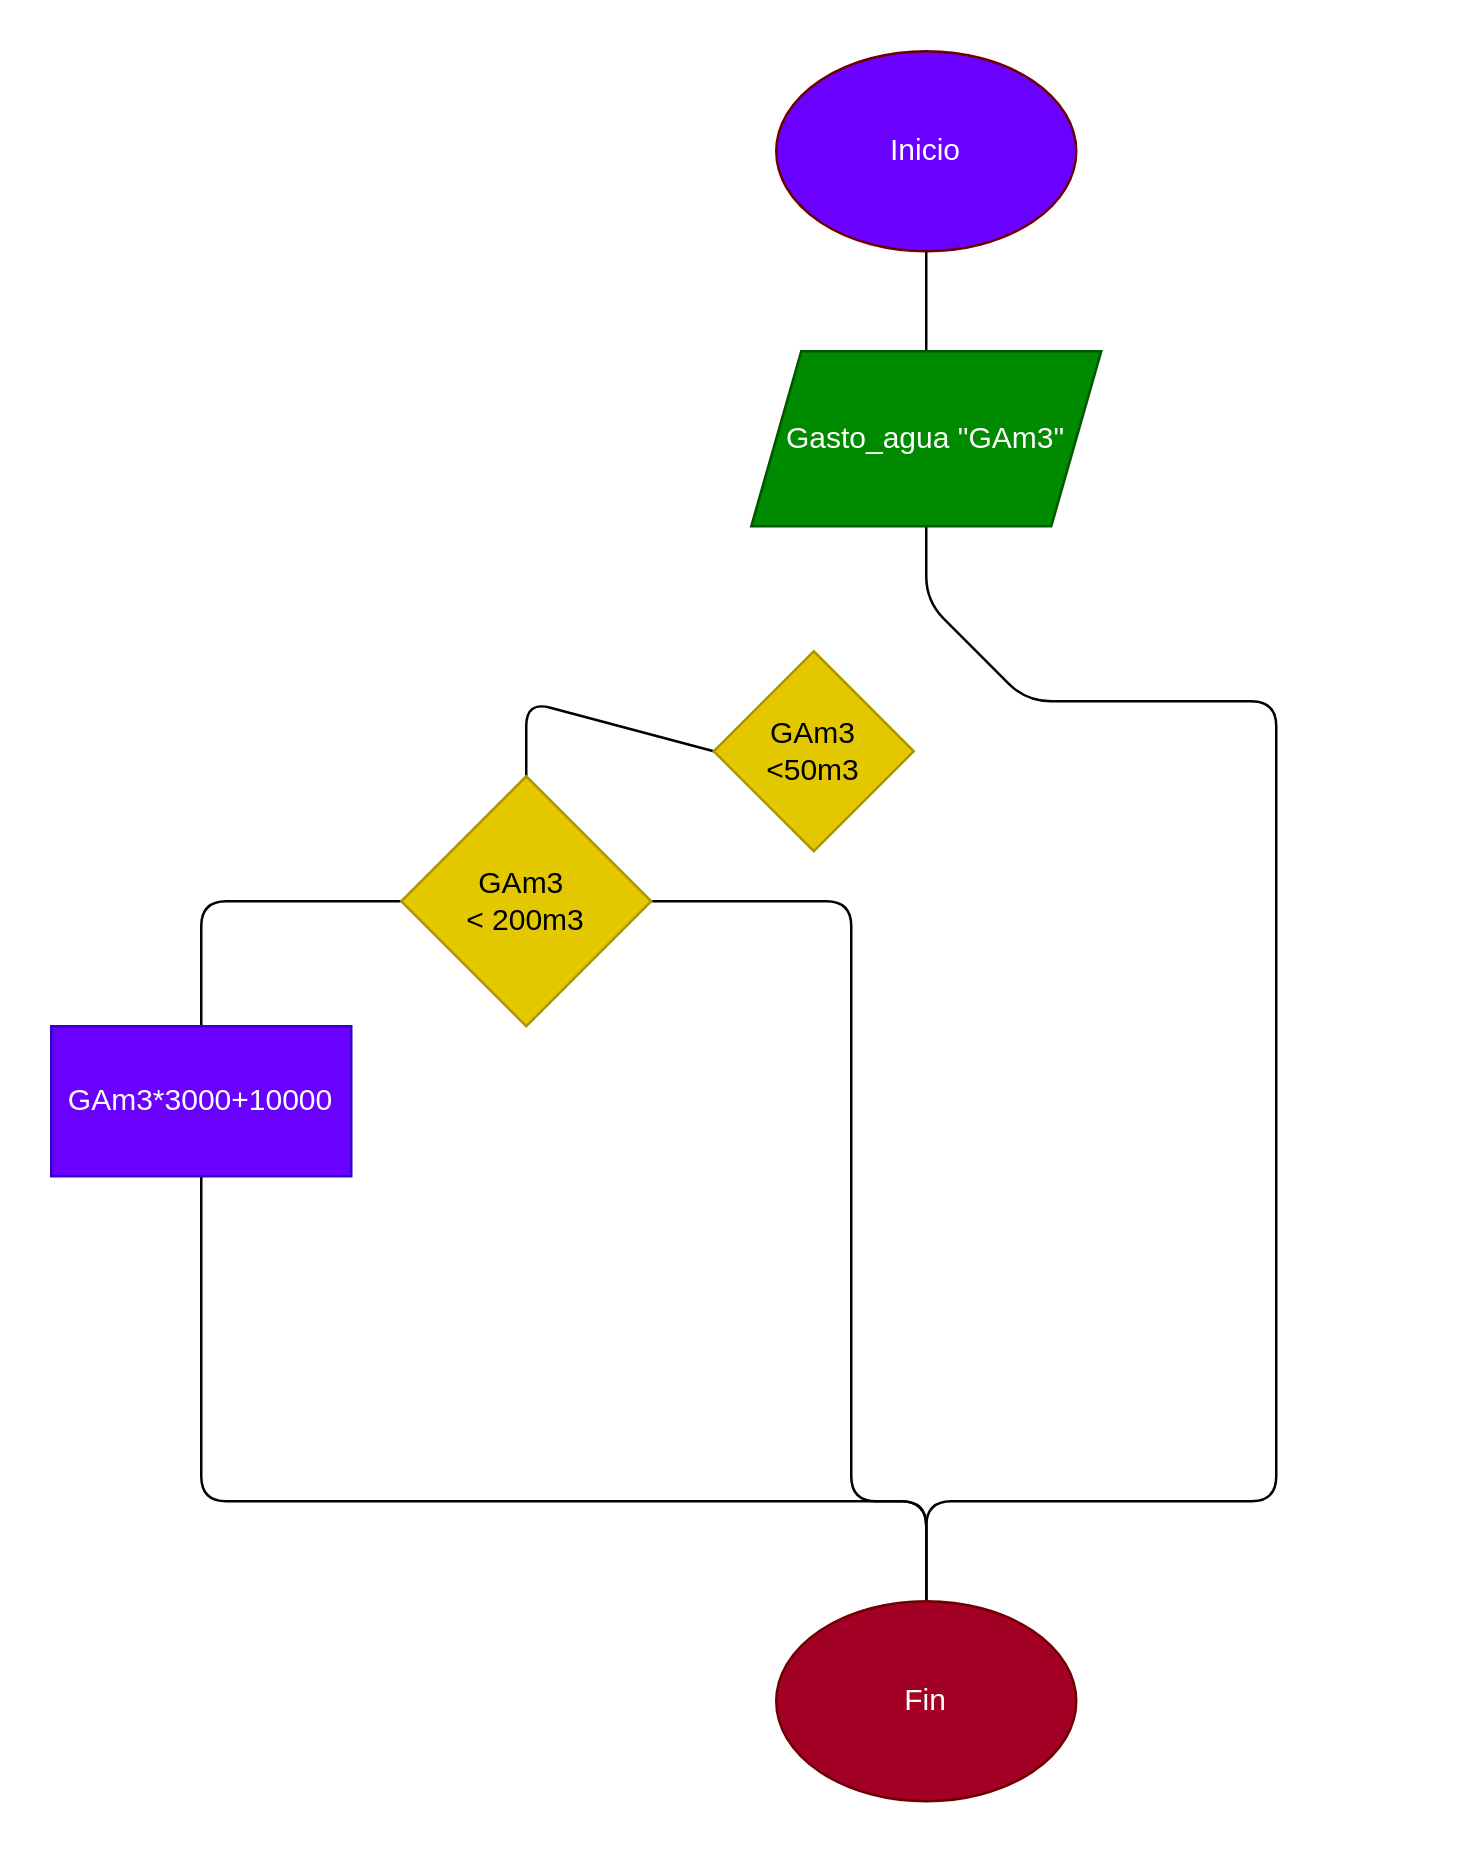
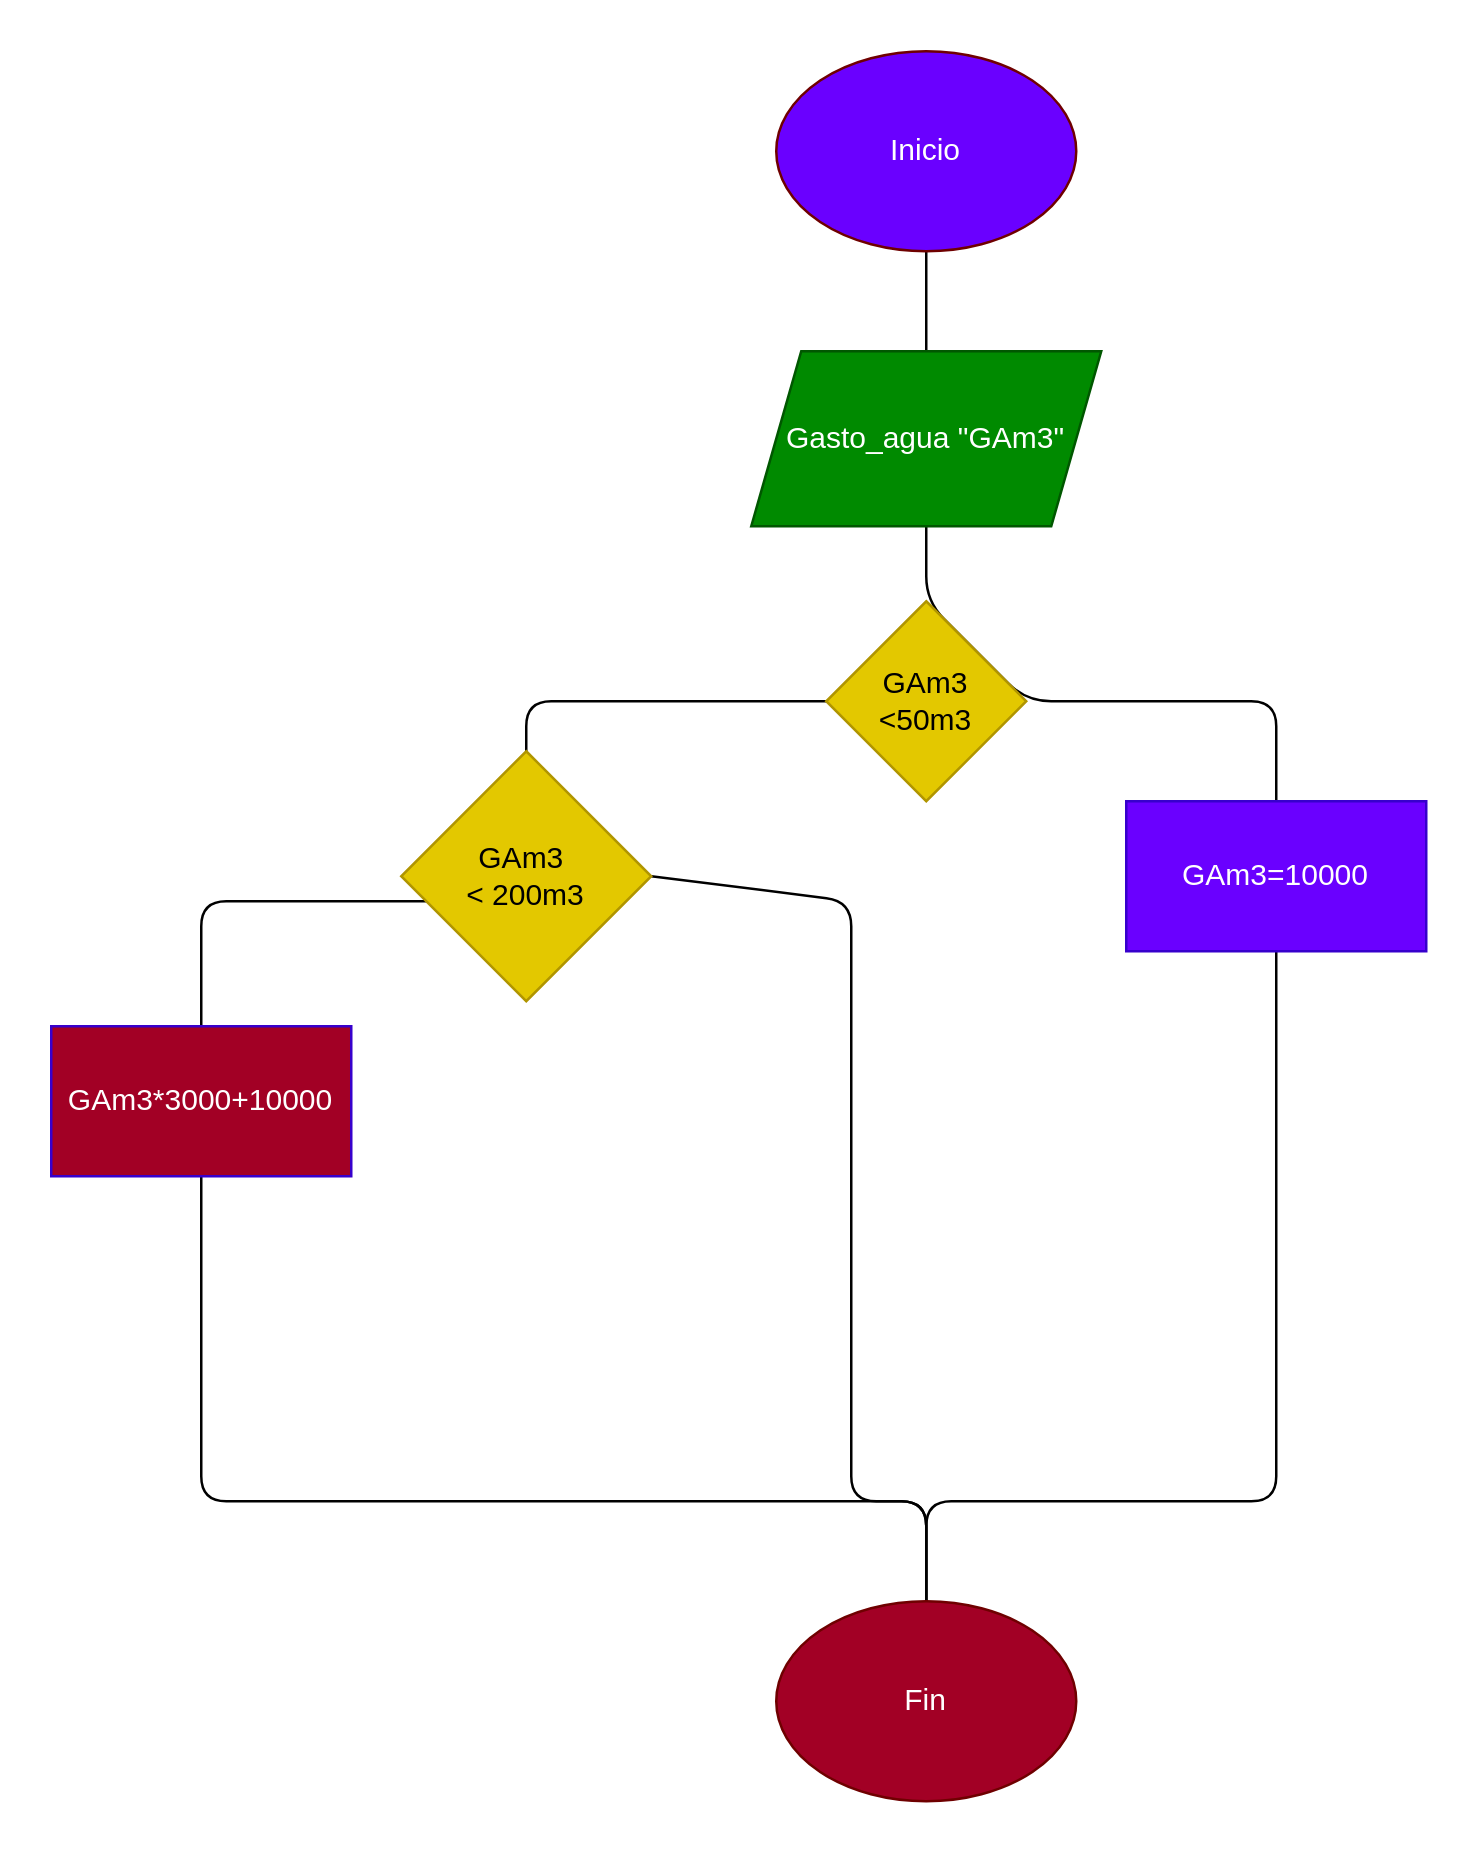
  <mxCell id="0" />
  <mxCell id="1" parent="0" />
  <mxCell id="2" value="" style="edgeStyle=none;html=1;" parent="1" source="3" edge="1"><mxGeometry relative="1" as="geometry"><mxPoint x="370" y="690" as="targetPoint" /><Array as="points"><mxPoint x="370" y="240" /><mxPoint x="410" y="280" /><mxPoint x="510" y="280" /><mxPoint x="510" y="320" /><mxPoint x="510" y="600" /><mxPoint x="370" y="600" /></Array></mxGeometry></mxCell>
  <mxCell id="3" value="Inicio" style="ellipse;whiteSpace=wrap;html=1;fillColor=#6a00ff;fontColor=#ffffff;strokeColor=#6F0000;" parent="1" vertex="1"><mxGeometry x="310" y="20" width="120" height="80" as="geometry" /></mxCell>
  <mxCell id="4" value="Gasto_agua &quot;GAm3&quot;" style="shape=parallelogram;perimeter=parallelogramPerimeter;whiteSpace=wrap;html=1;fixedSize=1;fillColor=#008a00;fontColor=#ffffff;strokeColor=#005700;" parent="1" vertex="1"><mxGeometry x="300" y="140" width="140" height="70" as="geometry" /></mxCell>
  <mxCell id="5" style="edgeStyle=none;html=1;exitX=0;exitY=0.5;exitDx=0;exitDy=0;" parent="1" source="6" edge="1"><mxGeometry relative="1" as="geometry"><mxPoint x="370" y="680" as="targetPoint" /><Array as="points"><mxPoint x="210" y="280" /><mxPoint x="210" y="360" /><mxPoint x="80" y="360" /><mxPoint x="80" y="600" /><mxPoint x="370" y="600" /></Array></mxGeometry></mxCell>
- <mxCell id="6" value="GAm3&lt;br&gt;&amp;lt;50m3" style="rhombus;whiteSpace=wrap;html=1;fillColor=#e3c800;fontColor=#000000;strokeColor=#B09500;" parent="1" vertex="1"><mxGeometry x="285" y="260" width="80" height="80" as="geometry" /></mxCell>
+ <mxCell id="6" value="GAm3&lt;br&gt;&amp;lt;50m3" style="rhombus;whiteSpace=wrap;html=1;fillColor=#e3c800;fontColor=#000000;strokeColor=#B09500;" parent="1" vertex="1"><mxGeometry x="330" y="240" width="80" height="80" as="geometry" /></mxCell>
+ <mxCell id="7" value="GAm3=10000" style="rounded=0;whiteSpace=wrap;html=1;fillColor=#6a00ff;fontColor=#ffffff;strokeColor=#3700CC;" parent="1" vertex="1"><mxGeometry x="450" y="320" width="120" height="60" as="geometry" /></mxCell>
  <mxCell id="8" style="edgeStyle=none;html=1;exitX=1;exitY=0.5;exitDx=0;exitDy=0;" parent="1" source="9" edge="1"><mxGeometry relative="1" as="geometry"><mxPoint x="370" y="690" as="targetPoint" /><Array as="points"><mxPoint x="340" y="360" /><mxPoint x="340" y="600" /><mxPoint x="370" y="600" /></Array></mxGeometry></mxCell>
- <mxCell id="9" value="GAm3&amp;nbsp;&lt;br&gt;&amp;lt; 200m3" style="rhombus;whiteSpace=wrap;html=1;fillColor=#e3c800;fontColor=#000000;strokeColor=#B09500;" parent="1" vertex="1"><mxGeometry x="160" y="310" width="100" height="100" as="geometry" /></mxCell>
- <mxCell id="10" value="GAm3*3000+10000" style="rounded=0;whiteSpace=wrap;html=1;fillColor=#6a00ff;fontColor=#ffffff;strokeColor=#3700CC;" parent="1" vertex="1"><mxGeometry x="20" y="410" width="120" height="60" as="geometry" /></mxCell>
+ <mxCell id="9" value="GAm3&amp;nbsp;&lt;br&gt;&amp;lt; 200m3" style="rhombus;whiteSpace=wrap;html=1;fillColor=#e3c800;fontColor=#000000;strokeColor=#B09500;" parent="1" vertex="1"><mxGeometry x="160" y="300" width="100" height="100" as="geometry" /></mxCell>
+ <mxCell id="10" value="GAm3*3000+10000" style="rounded=0;whiteSpace=wrap;html=1;fillColor=#a20025;fontColor=#ffffff;strokeColor=#3700CC;" parent="1" vertex="1"><mxGeometry x="20" y="410" width="120" height="60" as="geometry" /></mxCell>
  <mxCell id="11" value="Fin" style="ellipse;whiteSpace=wrap;html=1;fillColor=#a20025;fontColor=#ffffff;strokeColor=#6F0000;" parent="1" vertex="1"><mxGeometry x="310" y="640" width="120" height="80" as="geometry" /></mxCell>
